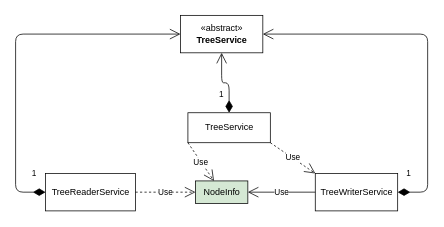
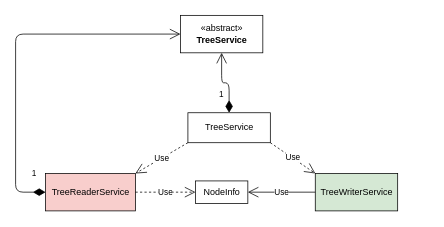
  <mxCell id="0" />
  <mxCell id="1" parent="0" />
  <mxCell id="2" value="TreeService" style="html=1;" parent="1" vertex="1"><mxGeometry x="250" y="150" width="110" height="40" as="geometry" /></mxCell>
- <mxCell id="3" value="TreeReaderService" style="html=1;" parent="1" vertex="1"><mxGeometry x="60" y="231" width="120" height="50" as="geometry" /></mxCell>
- <mxCell id="4" value="TreeWriterService" style="html=1;" parent="1" vertex="1"><mxGeometry x="420" y="231" width="110" height="50" as="geometry" /></mxCell>
- <mxCell id="5" value="1" style="endArrow=open;html=1;endSize=12;startArrow=diamondThin;startSize=14;startFill=1;edgeStyle=orthogonalEdgeStyle;align=left;verticalAlign=bottom;exitX=1;exitY=0.5;exitDx=0;exitDy=0;entryX=1;entryY=0.5;entryDx=0;entryDy=0;" parent="1" source="4" target="6" edge="1"><mxGeometry x="-0.958" y="16" relative="1" as="geometry"><mxPoint x="240" y="131" as="sourcePoint" /><mxPoint x="350" y="116" as="targetPoint" /><Array as="points"><mxPoint x="570" y="256" /><mxPoint x="570" y="45" /></Array><mxPoint as="offset" /></mxGeometry></mxCell>
+ <mxCell id="3" value="TreeReaderService" style="html=1;fillColor=#f8cecc;" parent="1" vertex="1"><mxGeometry x="60" y="231" width="120" height="50" as="geometry" /></mxCell>
+ <mxCell id="4" value="TreeWriterService" style="html=1;fillColor=#d5e8d4;" parent="1" vertex="1"><mxGeometry x="420" y="231" width="110" height="50" as="geometry" /></mxCell>
  <mxCell id="6" value="«abstract»&lt;br&gt;&lt;b&gt;TreeService&lt;/b&gt;" style="html=1;" parent="1" vertex="1"><mxGeometry x="240" y="20" width="110" height="50" as="geometry" /></mxCell>
- <mxCell id="7" value="NodeInfo" style="html=1;fillColor=#d5e8d4;" parent="1" vertex="1"><mxGeometry x="260" y="241" width="70" height="30" as="geometry" /></mxCell>
+ <mxCell id="7" value="NodeInfo" style="html=1;" parent="1" vertex="1"><mxGeometry x="260" y="241" width="70" height="30" as="geometry" /></mxCell>
  <mxCell id="8" value="Use" style="endArrow=open;endSize=12;dashed=1;html=1;entryX=0;entryY=0.5;entryDx=0;entryDy=0;exitX=1;exitY=0.5;exitDx=0;exitDy=0;" parent="1" source="3" target="7" edge="1"><mxGeometry width="160" relative="1" as="geometry"><mxPoint x="480" y="391" as="sourcePoint" /><mxPoint x="510" y="241" as="targetPoint" /></mxGeometry></mxCell>
  <mxCell id="9" value="Use" style="endArrow=open;endSize=12;dashed=0;html=1;entryX=1;entryY=0.5;entryDx=0;entryDy=0;exitX=0;exitY=0.5;exitDx=0;exitDy=0;" parent="1" source="4" target="7" edge="1"><mxGeometry width="160" relative="1" as="geometry"><mxPoint x="190" y="236" as="sourcePoint" /><mxPoint x="260" y="236" as="targetPoint" /></mxGeometry></mxCell>
  <mxCell id="10" value="1" style="endArrow=open;html=1;endSize=12;startArrow=diamondThin;startSize=14;startFill=1;edgeStyle=orthogonalEdgeStyle;align=left;verticalAlign=bottom;entryX=0.5;entryY=1;entryDx=0;entryDy=0;exitX=0.5;exitY=0;exitDx=0;exitDy=0;" parent="1" source="2" target="6" edge="1"><mxGeometry x="-0.667" y="15" relative="1" as="geometry"><mxPoint x="310" y="110" as="sourcePoint" /><mxPoint x="330" y="120" as="targetPoint" /><mxPoint as="offset" /></mxGeometry></mxCell>
  <mxCell id="11" value="1" style="endArrow=open;html=1;endSize=12;startArrow=diamondThin;startSize=14;startFill=1;edgeStyle=orthogonalEdgeStyle;align=left;verticalAlign=bottom;exitX=0;exitY=0.5;exitDx=0;exitDy=0;entryX=0;entryY=0.5;entryDx=0;entryDy=0;" parent="1" source="3" target="6" edge="1"><mxGeometry x="-0.913" y="-16" relative="1" as="geometry"><mxPoint x="510" y="236" as="sourcePoint" /><mxPoint x="240" y="116" as="targetPoint" /><Array as="points"><mxPoint x="20" y="256" /><mxPoint x="20" y="45" /></Array><mxPoint as="offset" /></mxGeometry></mxCell>
- <mxCell id="12" value="Use" style="endArrow=open;endSize=12;dashed=1;html=1;exitX=0;exitY=1;exitDx=0;exitDy=0;" parent="1" source="2" target="7" edge="1"><mxGeometry width="160" relative="1" as="geometry"><mxPoint x="190" y="235" as="sourcePoint" /><mxPoint x="260" y="235" as="targetPoint" /></mxGeometry></mxCell>
+ <mxCell id="12" value="Use" style="endArrow=open;endSize=12;dashed=1;html=1;entryX=1;entryY=0;entryDx=0;entryDy=0;exitX=0;exitY=1;exitDx=0;exitDy=0;" parent="1" source="2" target="3" edge="1"><mxGeometry width="160" relative="1" as="geometry"><mxPoint x="190" y="235" as="sourcePoint" /><mxPoint x="260" y="235" as="targetPoint" /></mxGeometry></mxCell>
  <mxCell id="13" value="Use" style="endArrow=open;endSize=12;dashed=1;html=1;entryX=0;entryY=0;entryDx=0;entryDy=0;exitX=1;exitY=1;exitDx=0;exitDy=0;" parent="1" source="2" target="4" edge="1"><mxGeometry width="160" relative="1" as="geometry"><mxPoint x="250" y="50" as="sourcePoint" /><mxPoint x="130" y="241" as="targetPoint" /></mxGeometry></mxCell>
